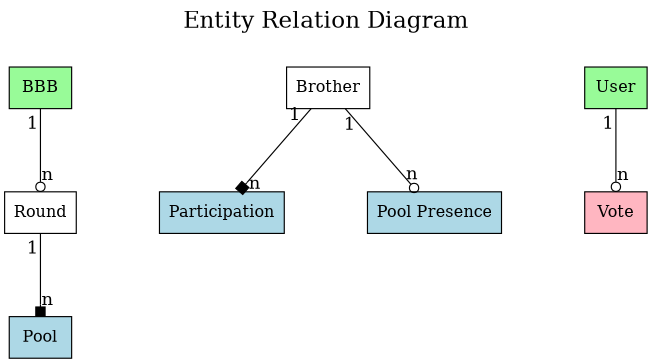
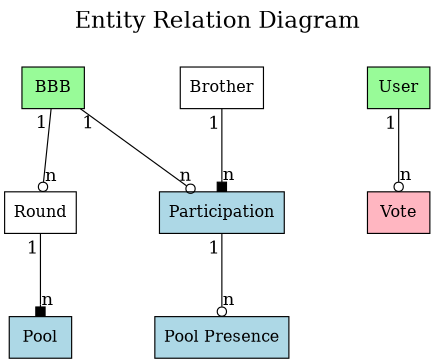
  digraph {
    fontname="DejaVu Serif"
    fontsize=20
    label="Entity Relation Diagram\n\n"
    labelloc=top
    nodesep=1
    ranksep=1
    node [fillcolor=lightblue fontname="DejaVu Serif" shape=box style=filled]
    edge [arrowhead=odot fontname="DejaVu Serif" headlabel=n labeldistance=1.5 labelfontsize=16 taillabel=1]
    BBB [fillcolor=palegreen]
    Round [fillcolor=white]
    Participation
    Pool
    Brother [fillcolor=white]
    "Pool Presence"
    User [fillcolor=palegreen]
    Vote [fillcolor=lightpink]
    BBB -> Round
+   BBB -> Participation
    Round -> Pool [arrowhead=box]
    Brother -> Participation [arrowhead=box]
-   Brother -> "Pool Presence"
+   Participation -> "Pool Presence"
    User -> Vote
  }
